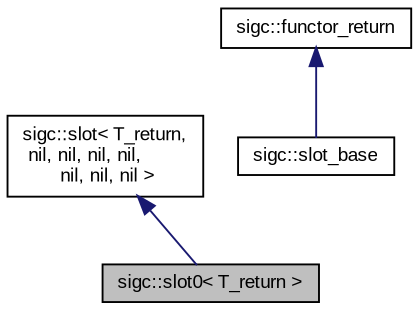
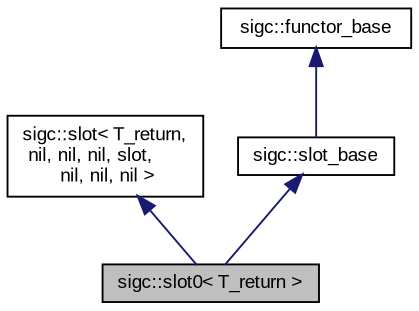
  digraph {
    fontname="Liberation Sans"
    node [color=black fillcolor=white fontname="Liberation Sans" fontsize=10 shape=record style=filled]
    edge [color=midnightblue dir=back fontname="Liberation Sans" fontsize=10 labelfontname=Sans labelfontsize=10 style=solid]
    n1 [fillcolor=grey75 fontcolor=black height=0.2 label="sigc::slot0\< T_return \>" width=0.4]
-   n2 [height=0.2 label="sigc::slot\< T_return,\l nil, nil, nil, nil,\l nil, nil, nil \>" width=0.4]
+   n2 [height=0.2 label="sigc::slot\< T_return,\l nil, nil, nil, slot,\l nil, nil, nil \>" width=0.4]
    n3 [height=0.2 label="sigc::slot_base" width=0.4]
-   n4 [height=0.2 label="sigc::functor_return" width=0.4]
+   n4 [height=0.2 label="sigc::functor_base" width=0.4]
    n2 -> n1
+   n3 -> n1
    n4 -> n3
  }
